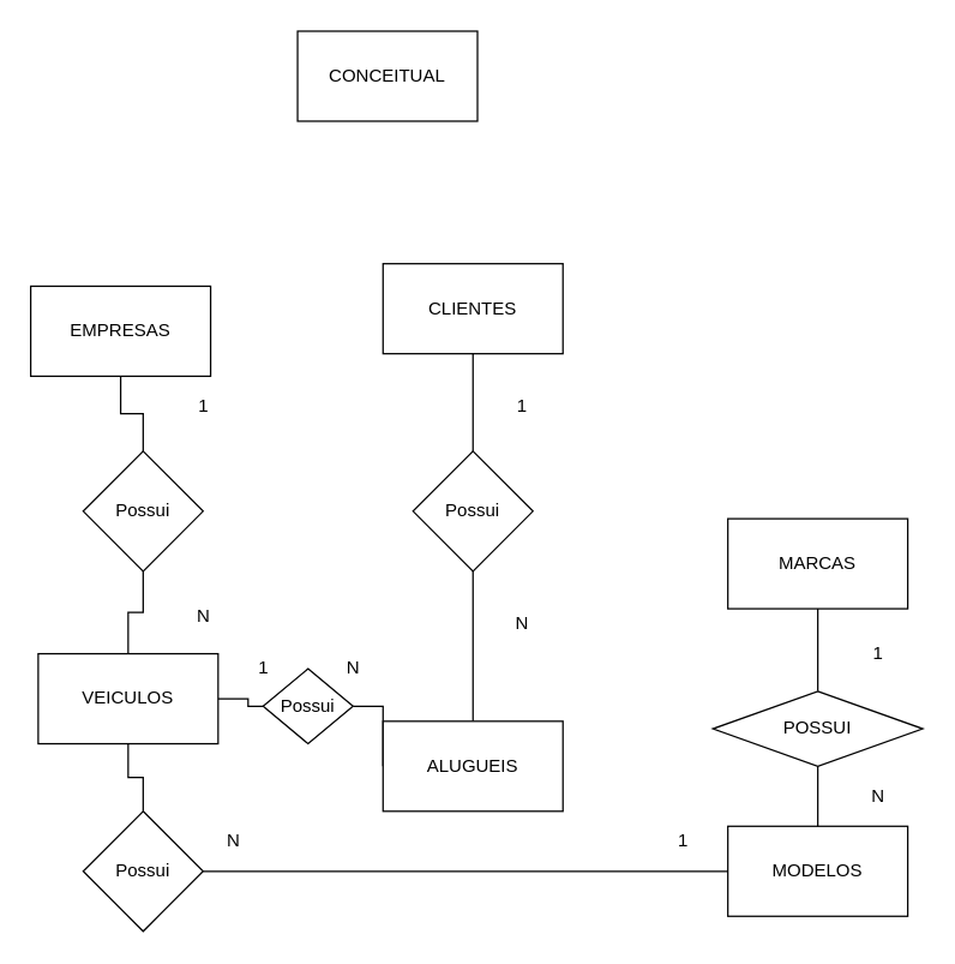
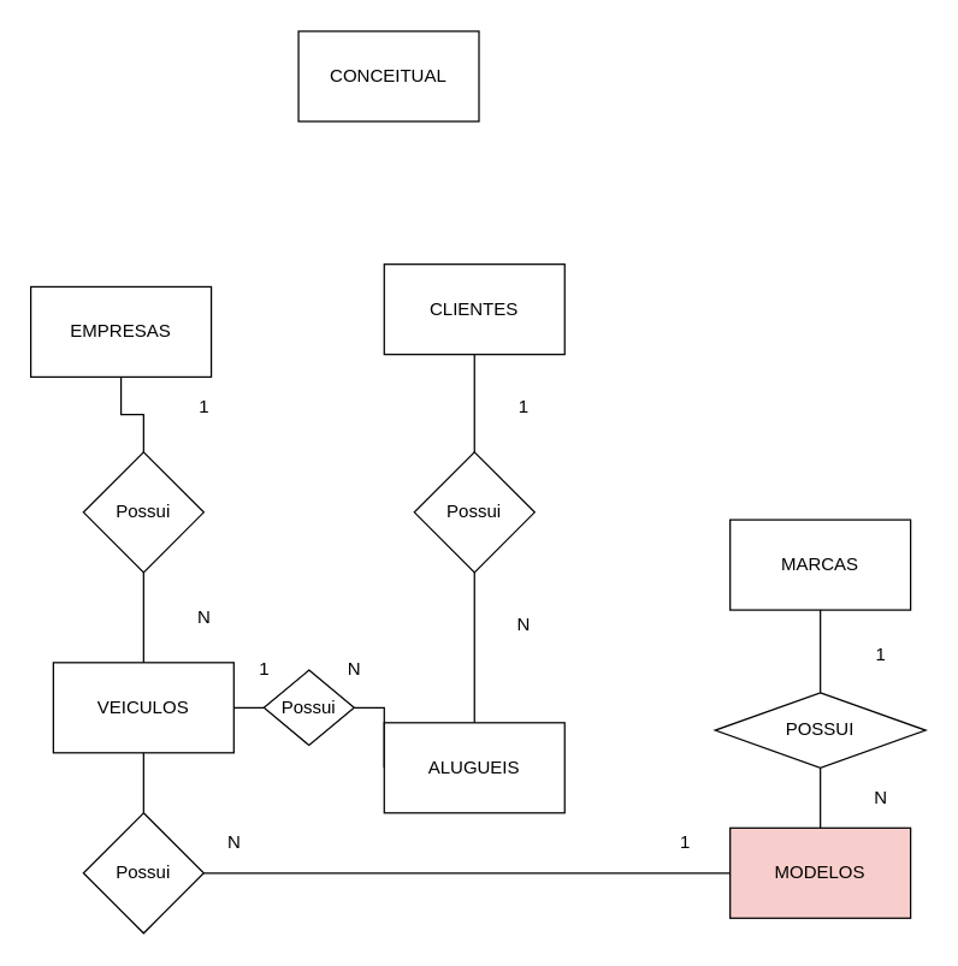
  <mxCell id="0" />
  <mxCell id="1" parent="0" />
  <mxCell id="2" value="EMPRESAS" style="rounded=0;whiteSpace=wrap;html=1;" parent="1" vertex="1"><mxGeometry x="20" y="190" width="120" height="60" as="geometry" /></mxCell>
  <mxCell id="3" value="" style="edgeStyle=orthogonalEdgeStyle;rounded=0;orthogonalLoop=1;jettySize=auto;html=1;strokeColor=#000000;endArrow=none;endFill=0;" parent="1" source="5" target="13" edge="1"><mxGeometry relative="1" as="geometry" /></mxCell>
  <mxCell id="4" style="edgeStyle=orthogonalEdgeStyle;rounded=0;orthogonalLoop=1;jettySize=auto;html=1;exitX=1;exitY=0.5;exitDx=0;exitDy=0;endArrow=none;endFill=0;" parent="1" source="5" target="28" edge="1"><mxGeometry relative="1" as="geometry" /></mxCell>
- <mxCell id="5" value="VEICULOS" style="rounded=0;whiteSpace=wrap;html=1;" parent="1" vertex="1"><mxGeometry x="25" y="435" width="120" height="60" as="geometry" /></mxCell>
+ <mxCell id="5" value="VEICULOS" style="rounded=0;whiteSpace=wrap;html=1;" parent="1" vertex="1"><mxGeometry x="35" y="440" width="120" height="60" as="geometry" /></mxCell>
  <mxCell id="6" value="" style="edgeStyle=orthogonalEdgeStyle;orthogonalLoop=1;jettySize=auto;html=1;strokeColor=#000000;rounded=0;endArrow=none;endFill=0;" parent="1" source="8" target="2" edge="1"><mxGeometry relative="1" as="geometry" /></mxCell>
  <mxCell id="7" value="" style="edgeStyle=orthogonalEdgeStyle;rounded=0;orthogonalLoop=1;jettySize=auto;html=1;endArrow=none;endFill=0;" parent="1" source="8" target="5" edge="1"><mxGeometry relative="1" as="geometry" /></mxCell>
  <mxCell id="8" value="Possui" style="rhombus;whiteSpace=wrap;html=1;" parent="1" vertex="1"><mxGeometry x="55" y="300" width="80" height="80" as="geometry" /></mxCell>
  <mxCell id="9" value="N" style="text;html=1;align=center;verticalAlign=middle;resizable=0;points=[];autosize=1;" parent="1" vertex="1"><mxGeometry x="125" y="400" width="20" height="20" as="geometry" /></mxCell>
  <mxCell id="10" value="1" style="text;html=1;align=center;verticalAlign=middle;resizable=0;points=[];autosize=1;" parent="1" vertex="1"><mxGeometry x="125" y="260" width="20" height="20" as="geometry" /></mxCell>
- <mxCell id="11" value="MODELOS" style="rounded=0;whiteSpace=wrap;html=1;" parent="1" vertex="1"><mxGeometry x="485" y="550" width="120" height="60" as="geometry" /></mxCell>
+ <mxCell id="11" value="MODELOS" style="rounded=0;whiteSpace=wrap;html=1;fillColor=#f8cecc;" parent="1" vertex="1"><mxGeometry x="485" y="550" width="120" height="60" as="geometry" /></mxCell>
  <mxCell id="12" value="" style="rounded=0;orthogonalLoop=1;jettySize=auto;html=1;shadow=0;comic=0;jumpSize=6;endArrow=none;endFill=0;edgeStyle=orthogonalEdgeStyle;" parent="1" source="13" target="11" edge="1"><mxGeometry relative="1" as="geometry" /></mxCell>
  <mxCell id="13" value="Possui" style="rhombus;whiteSpace=wrap;html=1;" parent="1" vertex="1"><mxGeometry x="55" y="540" width="80" height="80" as="geometry" /></mxCell>
  <mxCell id="14" value="N" style="text;html=1;align=center;verticalAlign=middle;resizable=0;points=[];autosize=1;" parent="1" vertex="1"><mxGeometry x="145" y="550" width="20" height="20" as="geometry" /></mxCell>
  <mxCell id="15" value="1" style="text;html=1;align=center;verticalAlign=middle;resizable=0;points=[];autosize=1;" parent="1" vertex="1"><mxGeometry x="445" y="550" width="20" height="20" as="geometry" /></mxCell>
  <mxCell id="16" value="MARCAS" style="rounded=0;whiteSpace=wrap;html=1;" parent="1" vertex="1"><mxGeometry x="485" y="345" width="120" height="60" as="geometry" /></mxCell>
  <mxCell id="17" value="" style="edgeStyle=orthogonalEdgeStyle;rounded=0;comic=0;jumpSize=6;orthogonalLoop=1;jettySize=auto;html=1;shadow=0;endArrow=none;endFill=0;strokeColor=#000000;" parent="1" source="19" target="16" edge="1"><mxGeometry relative="1" as="geometry" /></mxCell>
  <mxCell id="18" value="" style="edgeStyle=orthogonalEdgeStyle;rounded=0;comic=0;jumpSize=6;orthogonalLoop=1;jettySize=auto;html=1;shadow=0;endArrow=none;endFill=0;strokeColor=#000000;" parent="1" source="19" target="11" edge="1"><mxGeometry relative="1" as="geometry" /></mxCell>
  <mxCell id="19" value="POSSUI" style="rhombus;whiteSpace=wrap;html=1;" parent="1" vertex="1"><mxGeometry x="475" y="460" width="140" height="50" as="geometry" /></mxCell>
  <mxCell id="20" value="1" style="text;html=1;align=center;verticalAlign=middle;resizable=0;points=[];autosize=1;" parent="1" vertex="1"><mxGeometry x="575" y="425" width="20" height="20" as="geometry" /></mxCell>
  <mxCell id="21" value="N" style="text;html=1;align=center;verticalAlign=middle;resizable=0;points=[];autosize=1;" parent="1" vertex="1"><mxGeometry x="575" y="520" width="20" height="20" as="geometry" /></mxCell>
  <mxCell id="22" value="CONCEITUAL" style="rounded=0;whiteSpace=wrap;html=1;" parent="1" vertex="1"><mxGeometry x="198" y="20" width="120" height="60" as="geometry" /></mxCell>
  <mxCell id="23" value="CLIENTES" style="rounded=0;whiteSpace=wrap;html=1;" parent="1" vertex="1"><mxGeometry x="255" y="175" width="120" height="60" as="geometry" /></mxCell>
  <mxCell id="24" value="" style="edgeStyle=orthogonalEdgeStyle;rounded=0;orthogonalLoop=1;jettySize=auto;html=1;endArrow=none;endFill=0;" parent="1" source="26" target="23" edge="1"><mxGeometry relative="1" as="geometry" /></mxCell>
  <mxCell id="25" value="" style="edgeStyle=orthogonalEdgeStyle;rounded=0;orthogonalLoop=1;jettySize=auto;html=1;endArrow=none;endFill=0;" parent="1" source="26" target="29" edge="1"><mxGeometry relative="1" as="geometry" /></mxCell>
  <mxCell id="26" value="Possui" style="rhombus;whiteSpace=wrap;html=1;" parent="1" vertex="1"><mxGeometry x="275" y="300" width="80" height="80" as="geometry" /></mxCell>
  <mxCell id="27" value="" style="edgeStyle=orthogonalEdgeStyle;rounded=0;orthogonalLoop=1;jettySize=auto;html=1;endArrow=none;endFill=0;" parent="1" source="28" target="29" edge="1"><mxGeometry relative="1" as="geometry" /></mxCell>
  <mxCell id="28" value="Possui" style="rhombus;whiteSpace=wrap;html=1;" parent="1" vertex="1"><mxGeometry x="175" y="445" width="60" height="50" as="geometry" /></mxCell>
  <mxCell id="29" value="&lt;font style=&quot;vertical-align: inherit&quot;&gt;&lt;font style=&quot;vertical-align: inherit&quot;&gt;ALUGUEIS&lt;/font&gt;&lt;/font&gt;" style="rounded=0;whiteSpace=wrap;html=1;" parent="1" vertex="1"><mxGeometry x="255" y="480" width="120" height="60" as="geometry" /></mxCell>
  <mxCell id="30" value="1" style="text;html=1;align=center;verticalAlign=middle;resizable=0;points=[];autosize=1;" parent="1" vertex="1"><mxGeometry x="165" y="435" width="20" height="20" as="geometry" /></mxCell>
  <mxCell id="31" value="1" style="text;html=1;strokeColor=none;fillColor=none;align=center;verticalAlign=middle;whiteSpace=wrap;rounded=0;" parent="1" vertex="1"><mxGeometry x="328" y="260" width="40" height="20" as="geometry" /></mxCell>
  <mxCell id="32" value="N" style="text;html=1;strokeColor=none;fillColor=none;align=center;verticalAlign=middle;whiteSpace=wrap;rounded=0;" parent="1" vertex="1"><mxGeometry x="328" y="405" width="40" height="20" as="geometry" /></mxCell>
  <mxCell id="33" value="&lt;font style=&quot;vertical-align: inherit&quot;&gt;&lt;font style=&quot;vertical-align: inherit&quot;&gt;N&lt;/font&gt;&lt;/font&gt;" style="text;html=1;align=center;verticalAlign=middle;resizable=0;points=[];autosize=1;" vertex="1" parent="1"><mxGeometry x="225" y="435" width="20" height="20" as="geometry" /></mxCell>
